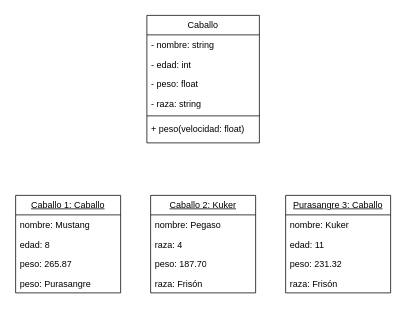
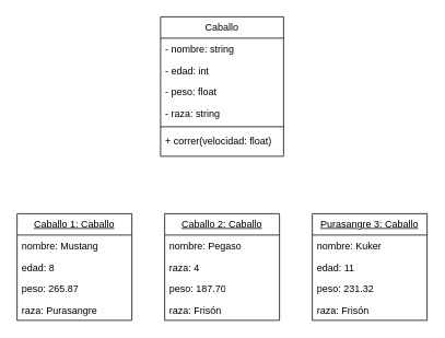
  <mxCell id="0" />
  <mxCell id="1" parent="0" />
  <mxCell id="2" value="Caballo" style="swimlane;fontStyle=0;childLayout=stackLayout;horizontal=1;startSize=26;fillColor=none;horizontalStack=0;resizeParent=1;resizeParentMax=0;resizeLast=0;collapsible=1;marginBottom=0;whiteSpace=wrap;html=1;" vertex="1" parent="1"><mxGeometry x="195" y="20" width="150" height="170" as="geometry"><mxRectangle x="343" y="50" width="80" height="30" as="alternateBounds" /></mxGeometry></mxCell>
  <mxCell id="3" value="- nombre: string" style="text;strokeColor=none;fillColor=none;align=left;verticalAlign=top;spacingLeft=4;spacingRight=4;overflow=hidden;rotatable=0;points=[[0,0.5],[1,0.5]];portConstraint=eastwest;whiteSpace=wrap;html=1;" vertex="1" parent="2"><mxGeometry y="26" width="150" height="26" as="geometry" /></mxCell>
  <mxCell id="4" value="- edad: int" style="text;strokeColor=none;fillColor=none;align=left;verticalAlign=top;spacingLeft=4;spacingRight=4;overflow=hidden;rotatable=0;points=[[0,0.5],[1,0.5]];portConstraint=eastwest;whiteSpace=wrap;html=1;" vertex="1" parent="2"><mxGeometry y="52" width="150" height="26" as="geometry" /></mxCell>
  <mxCell id="5" value="- peso: float" style="text;strokeColor=none;fillColor=none;align=left;verticalAlign=top;spacingLeft=4;spacingRight=4;overflow=hidden;rotatable=0;points=[[0,0.5],[1,0.5]];portConstraint=eastwest;whiteSpace=wrap;html=1;" vertex="1" parent="2"><mxGeometry y="78" width="150" height="26" as="geometry" /></mxCell>
  <mxCell id="6" value="- raza: string" style="text;strokeColor=none;fillColor=none;align=left;verticalAlign=top;spacingLeft=4;spacingRight=4;overflow=hidden;rotatable=0;points=[[0,0.5],[1,0.5]];portConstraint=eastwest;whiteSpace=wrap;html=1;" vertex="1" parent="2"><mxGeometry y="104" width="150" height="26" as="geometry" /></mxCell>
  <mxCell id="7" value="" style="line;strokeWidth=1;fillColor=none;align=left;verticalAlign=middle;spacingTop=-1;spacingLeft=3;spacingRight=3;rotatable=0;labelPosition=right;points=[];portConstraint=eastwest;strokeColor=inherit;" vertex="1" parent="2"><mxGeometry y="130" width="150" height="8" as="geometry" /></mxCell>
- <mxCell id="8" value="&lt;div&gt;+ peso(velocidad: float)&lt;/div&gt;" style="text;strokeColor=none;fillColor=none;align=left;verticalAlign=top;spacingLeft=4;spacingRight=4;overflow=hidden;rotatable=0;points=[[0,0.5],[1,0.5]];portConstraint=eastwest;whiteSpace=wrap;html=1;" vertex="1" parent="2"><mxGeometry y="138" width="150" height="32" as="geometry" /></mxCell>
+ <mxCell id="8" value="&lt;div&gt;+ correr(velocidad: float)&lt;/div&gt;" style="text;strokeColor=none;fillColor=none;align=left;verticalAlign=top;spacingLeft=4;spacingRight=4;overflow=hidden;rotatable=0;points=[[0,0.5],[1,0.5]];portConstraint=eastwest;whiteSpace=wrap;html=1;" vertex="1" parent="2"><mxGeometry y="138" width="150" height="32" as="geometry" /></mxCell>
  <mxCell id="9" value="&lt;u&gt;Caballo 1: Caballo&lt;/u&gt;" style="swimlane;fontStyle=0;childLayout=stackLayout;horizontal=1;startSize=26;fillColor=none;horizontalStack=0;resizeParent=1;resizeParentMax=0;resizeLast=0;collapsible=1;marginBottom=0;whiteSpace=wrap;html=1;" vertex="1" parent="1"><mxGeometry x="20" y="260" width="140" height="130" as="geometry" /></mxCell>
  <mxCell id="10" value="&lt;div&gt;nombre: Mustang&lt;/div&gt;" style="text;strokeColor=none;fillColor=none;align=left;verticalAlign=top;spacingLeft=4;spacingRight=4;overflow=hidden;rotatable=0;points=[[0,0.5],[1,0.5]];portConstraint=eastwest;whiteSpace=wrap;html=1;" vertex="1" parent="9"><mxGeometry y="26" width="140" height="26" as="geometry" /></mxCell>
  <mxCell id="11" value="edad: 8" style="text;strokeColor=none;fillColor=none;align=left;verticalAlign=top;spacingLeft=4;spacingRight=4;overflow=hidden;rotatable=0;points=[[0,0.5],[1,0.5]];portConstraint=eastwest;whiteSpace=wrap;html=1;" vertex="1" parent="9"><mxGeometry y="52" width="140" height="26" as="geometry" /></mxCell>
  <mxCell id="12" value="peso: 265.87" style="text;strokeColor=none;fillColor=none;align=left;verticalAlign=top;spacingLeft=4;spacingRight=4;overflow=hidden;rotatable=0;points=[[0,0.5],[1,0.5]];portConstraint=eastwest;whiteSpace=wrap;html=1;" vertex="1" parent="9"><mxGeometry y="78" width="140" height="26" as="geometry" /></mxCell>
- <mxCell id="13" value="peso: Purasangre" style="text;strokeColor=none;fillColor=none;align=left;verticalAlign=top;spacingLeft=4;spacingRight=4;overflow=hidden;rotatable=0;points=[[0,0.5],[1,0.5]];portConstraint=eastwest;whiteSpace=wrap;html=1;" vertex="1" parent="9"><mxGeometry y="104" width="140" height="26" as="geometry" /></mxCell>
- <mxCell id="14" value="&lt;u&gt;Caballo 2: Kuker&lt;/u&gt;" style="swimlane;fontStyle=0;childLayout=stackLayout;horizontal=1;startSize=26;fillColor=none;horizontalStack=0;resizeParent=1;resizeParentMax=0;resizeLast=0;collapsible=1;marginBottom=0;whiteSpace=wrap;html=1;" vertex="1" parent="1"><mxGeometry x="200" y="260" width="140" height="130" as="geometry" /></mxCell>
+ <mxCell id="13" value="raza: Purasangre" style="text;strokeColor=none;fillColor=none;align=left;verticalAlign=top;spacingLeft=4;spacingRight=4;overflow=hidden;rotatable=0;points=[[0,0.5],[1,0.5]];portConstraint=eastwest;whiteSpace=wrap;html=1;" vertex="1" parent="9"><mxGeometry y="104" width="140" height="26" as="geometry" /></mxCell>
+ <mxCell id="14" value="&lt;u&gt;Caballo 2: Caballo&lt;/u&gt;" style="swimlane;fontStyle=0;childLayout=stackLayout;horizontal=1;startSize=26;fillColor=none;horizontalStack=0;resizeParent=1;resizeParentMax=0;resizeLast=0;collapsible=1;marginBottom=0;whiteSpace=wrap;html=1;" vertex="1" parent="1"><mxGeometry x="200" y="260" width="140" height="130" as="geometry" /></mxCell>
  <mxCell id="15" value="&lt;div&gt;nombre: Pegaso&lt;/div&gt;" style="text;strokeColor=none;fillColor=none;align=left;verticalAlign=top;spacingLeft=4;spacingRight=4;overflow=hidden;rotatable=0;points=[[0,0.5],[1,0.5]];portConstraint=eastwest;whiteSpace=wrap;html=1;" vertex="1" parent="14"><mxGeometry y="26" width="140" height="26" as="geometry" /></mxCell>
  <mxCell id="16" value="raza: 4" style="text;strokeColor=none;fillColor=none;align=left;verticalAlign=top;spacingLeft=4;spacingRight=4;overflow=hidden;rotatable=0;points=[[0,0.5],[1,0.5]];portConstraint=eastwest;whiteSpace=wrap;html=1;" vertex="1" parent="14"><mxGeometry y="52" width="140" height="26" as="geometry" /></mxCell>
  <mxCell id="17" value="peso: 187.70" style="text;strokeColor=none;fillColor=none;align=left;verticalAlign=top;spacingLeft=4;spacingRight=4;overflow=hidden;rotatable=0;points=[[0,0.5],[1,0.5]];portConstraint=eastwest;whiteSpace=wrap;html=1;" vertex="1" parent="14"><mxGeometry y="78" width="140" height="26" as="geometry" /></mxCell>
  <mxCell id="18" value="raza: Frisón" style="text;strokeColor=none;fillColor=none;align=left;verticalAlign=top;spacingLeft=4;spacingRight=4;overflow=hidden;rotatable=0;points=[[0,0.5],[1,0.5]];portConstraint=eastwest;whiteSpace=wrap;html=1;" vertex="1" parent="14"><mxGeometry y="104" width="140" height="26" as="geometry" /></mxCell>
  <mxCell id="19" value="&lt;u&gt;Purasangre 3: Caballo&lt;/u&gt;" style="swimlane;fontStyle=0;childLayout=stackLayout;horizontal=1;startSize=26;fillColor=none;horizontalStack=0;resizeParent=1;resizeParentMax=0;resizeLast=0;collapsible=1;marginBottom=0;whiteSpace=wrap;html=1;" vertex="1" parent="1"><mxGeometry x="380" y="260" width="140" height="130" as="geometry" /></mxCell>
  <mxCell id="20" value="&lt;div&gt;nombre: Kuker&lt;/div&gt;" style="text;strokeColor=none;fillColor=none;align=left;verticalAlign=top;spacingLeft=4;spacingRight=4;overflow=hidden;rotatable=0;points=[[0,0.5],[1,0.5]];portConstraint=eastwest;whiteSpace=wrap;html=1;" vertex="1" parent="19"><mxGeometry y="26" width="140" height="26" as="geometry" /></mxCell>
  <mxCell id="21" value="edad: 11" style="text;strokeColor=none;fillColor=none;align=left;verticalAlign=top;spacingLeft=4;spacingRight=4;overflow=hidden;rotatable=0;points=[[0,0.5],[1,0.5]];portConstraint=eastwest;whiteSpace=wrap;html=1;" vertex="1" parent="19"><mxGeometry y="52" width="140" height="26" as="geometry" /></mxCell>
  <mxCell id="22" value="peso: 231.32" style="text;strokeColor=none;fillColor=none;align=left;verticalAlign=top;spacingLeft=4;spacingRight=4;overflow=hidden;rotatable=0;points=[[0,0.5],[1,0.5]];portConstraint=eastwest;whiteSpace=wrap;html=1;" vertex="1" parent="19"><mxGeometry y="78" width="140" height="26" as="geometry" /></mxCell>
  <mxCell id="23" value="raza: Frisón" style="text;strokeColor=none;fillColor=none;align=left;verticalAlign=top;spacingLeft=4;spacingRight=4;overflow=hidden;rotatable=0;points=[[0,0.5],[1,0.5]];portConstraint=eastwest;whiteSpace=wrap;html=1;" vertex="1" parent="19"><mxGeometry y="104" width="140" height="26" as="geometry" /></mxCell>
